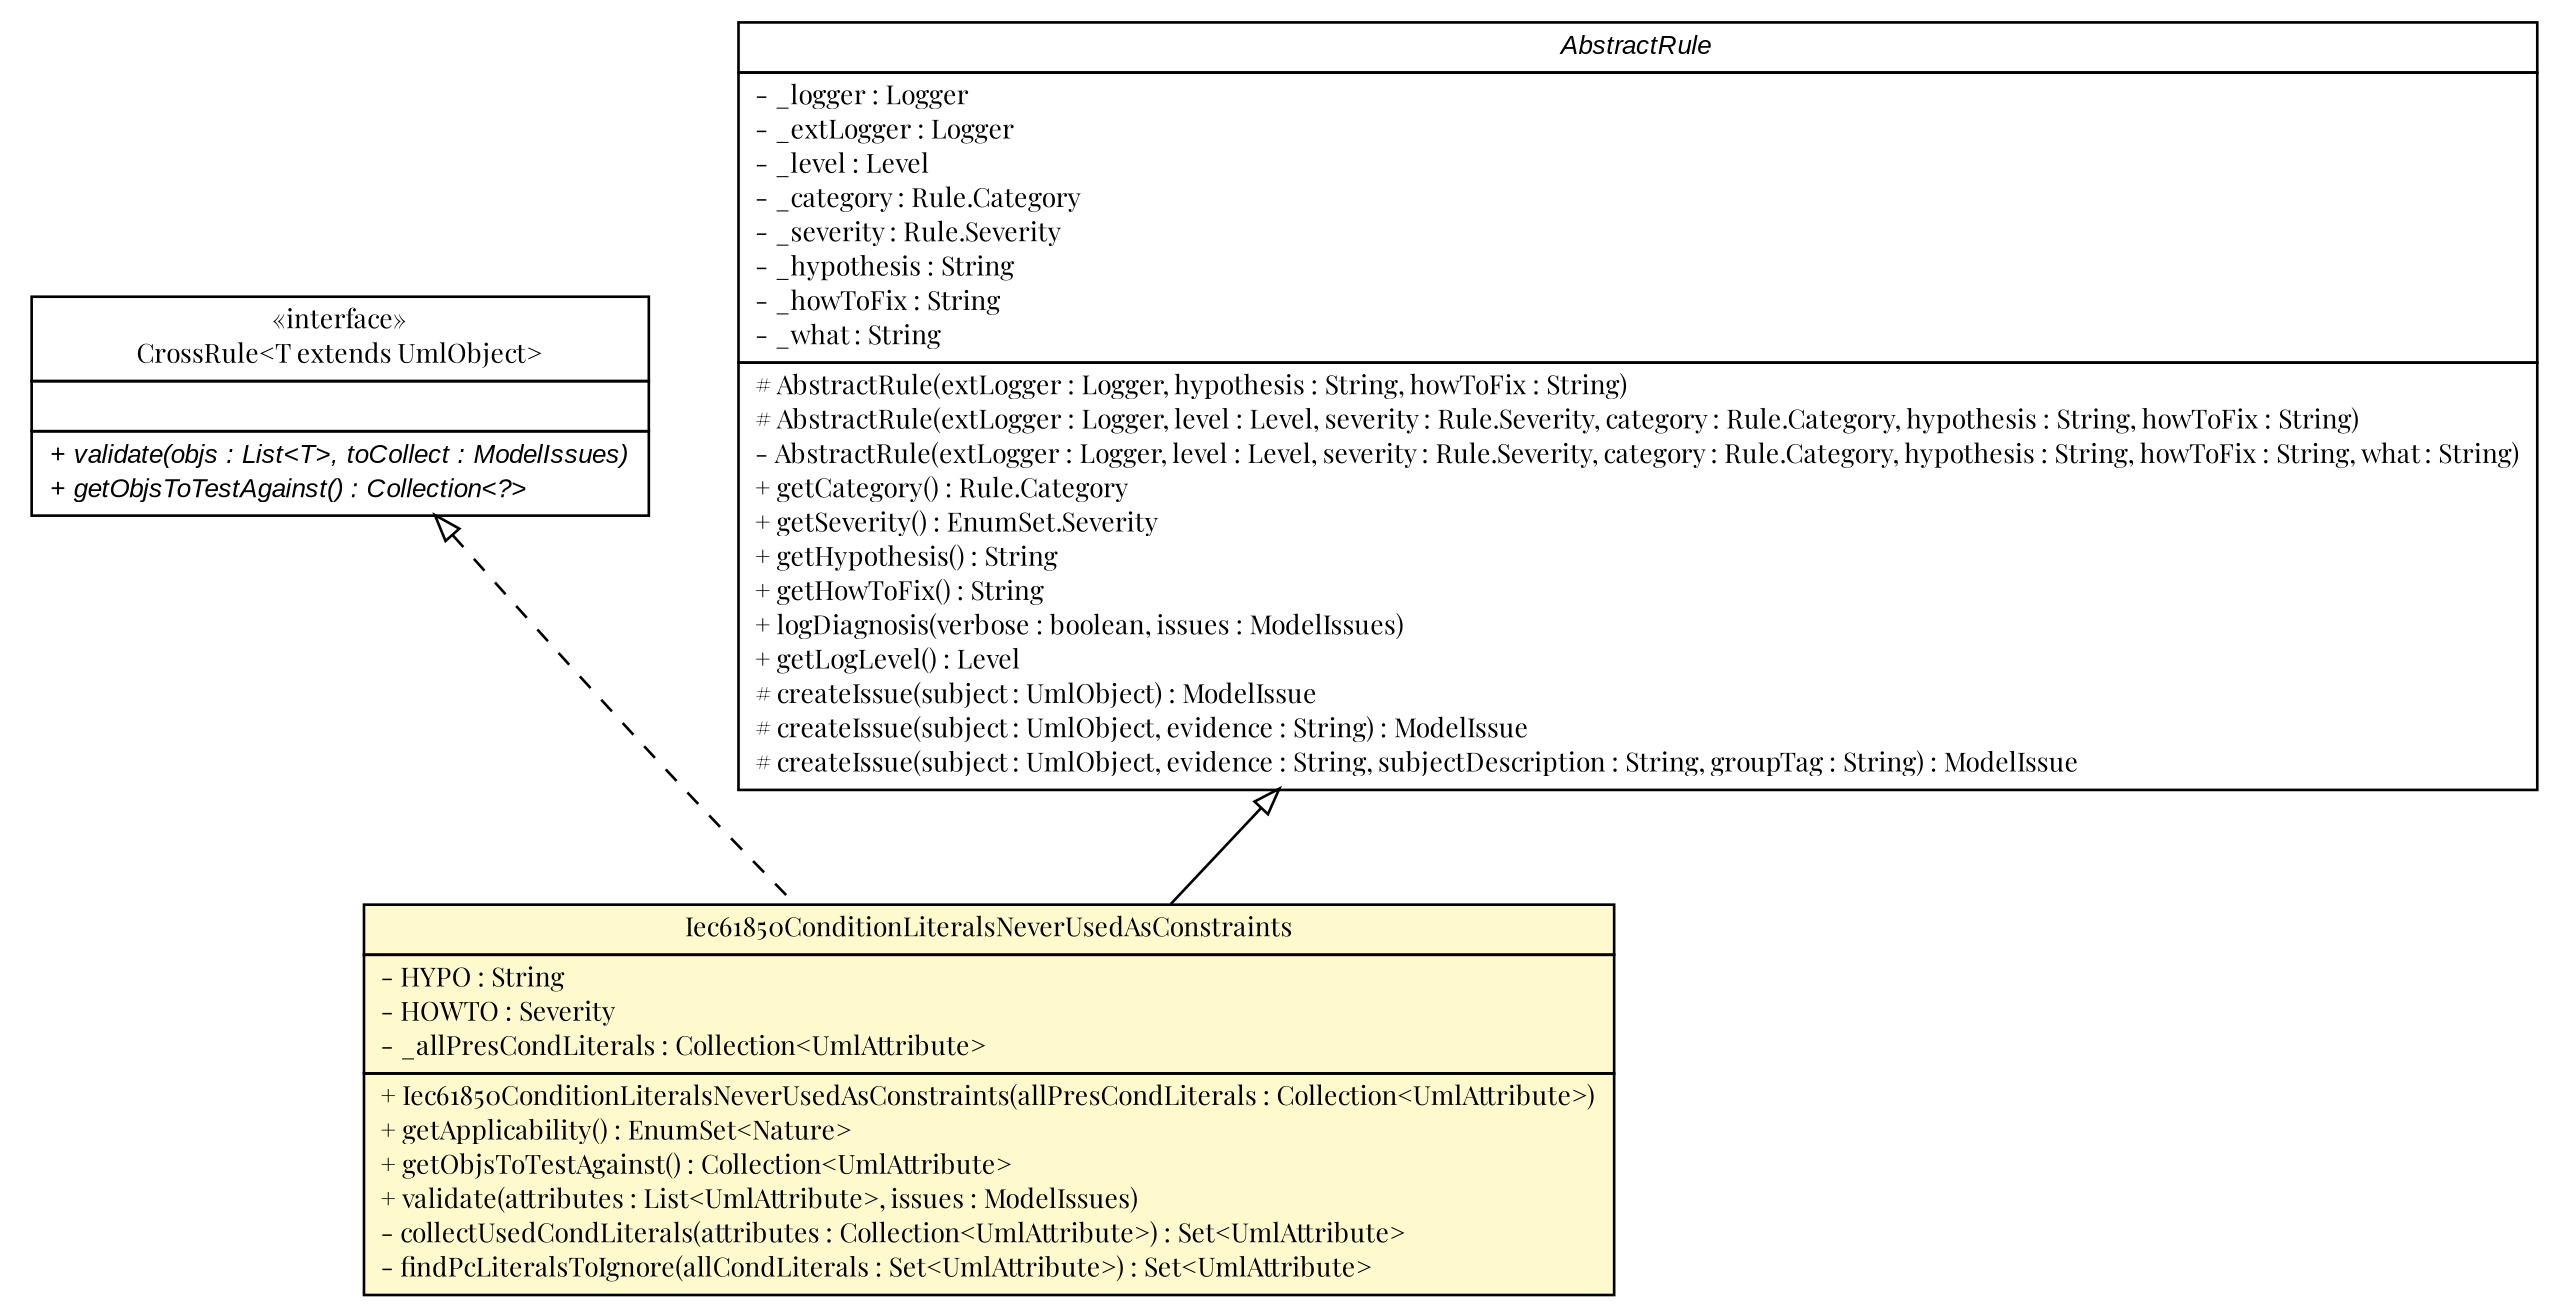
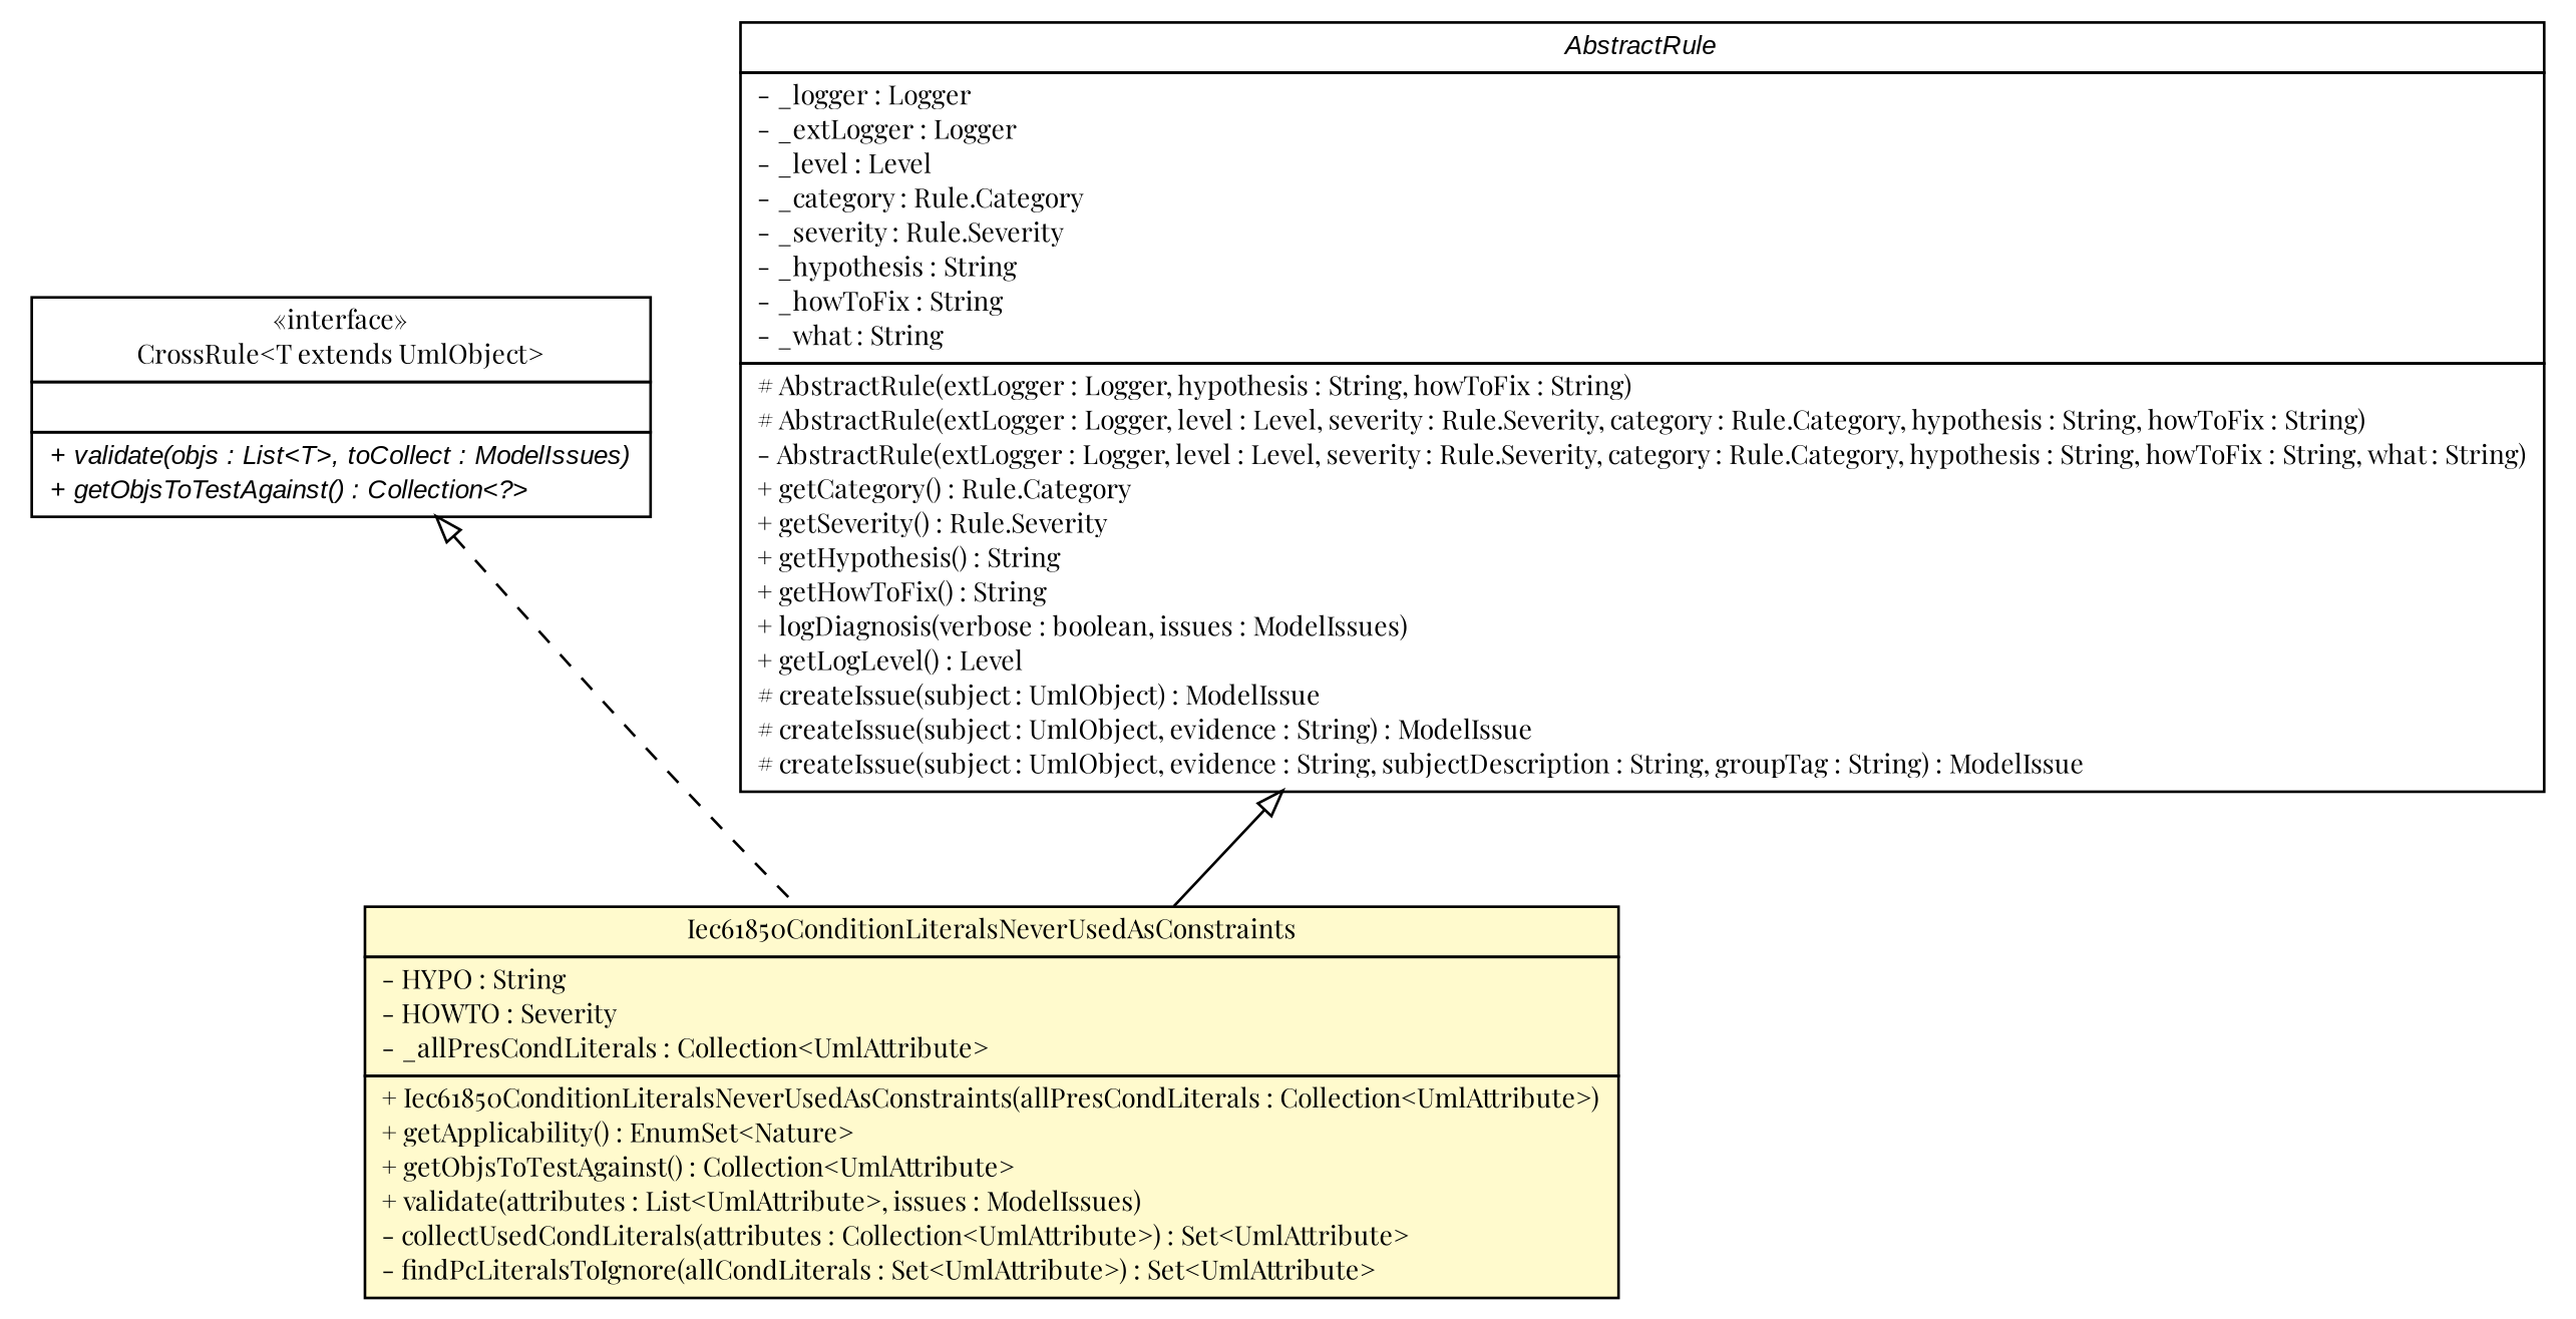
  digraph {
    fontname="Playfair Display"
    nodesep=0.25
    ranksep=0.5
    node [fontcolor=black fontname="Playfair Display" fontsize=10.0 shape=plaintext]
    edge [arrowtail=empty dir=back fontname="Playfair Display" fontsize=10 headport=p labelfontname=arial labelfontsize=10 tailport=p]
    n1 [label=<<table title="org.tanjakostic.jcleancim.validation.CrossRule" border="0" cellborder="1" cellspacing="0" cellpadding="2" port="p" href="./CrossRule.html"> 		<tr><td><table border="0" cellspacing="0" cellpadding="1"> <tr><td align="center" balign="center"> &#171;interface&#187; </td></tr> <tr><td align="center" balign="center"> CrossRule&lt;T extends UmlObject&gt; </td></tr> 		</table></td></tr> 		<tr><td><table border="0" cellspacing="0" cellpadding="1"> <tr><td align="left" balign="left">  </td></tr> 		</table></td></tr> 		<tr><td><table border="0" cellspacing="0" cellpadding="1"> <tr><td align="left" balign="left"><font face="Arial Italic" point-size="10.0"> + validate(objs : List&lt;T&gt;, toCollect : ModelIssues) </font></td></tr> <tr><td align="left" balign="left"><font face="Arial Italic" point-size="10.0"> + getObjsToTestAgainst() : Collection&lt;?&gt; </font></td></tr> 		</table></td></tr> 		</table>>]
    n2 [label=<<table title="org.tanjakostic.jcleancim.validation.AttributeValidator.Iec61850ConditionLiteralsNeverUsedAsConstraints" border="0" cellborder="1" cellspacing="0" cellpadding="2" port="p" bgcolor="lemonChiffon" href="./AttributeValidator.Iec61850ConditionLiteralsNeverUsedAsConstraints.html"> 		<tr><td><table border="0" cellspacing="0" cellpadding="1"> <tr><td align="center" balign="center"> Iec61850ConditionLiteralsNeverUsedAsConstraints </td></tr> 		</table></td></tr> 		<tr><td><table border="0" cellspacing="0" cellpadding="1"> <tr><td align="left" balign="left"> - HYPO : String </td></tr> <tr><td align="left" balign="left"> - HOWTO : Severity </td></tr> <tr><td align="left" balign="left"> - _allPresCondLiterals : Collection&lt;UmlAttribute&gt; </td></tr> 		</table></td></tr> 		<tr><td><table border="0" cellspacing="0" cellpadding="1"> <tr><td align="left" balign="left"> + Iec61850ConditionLiteralsNeverUsedAsConstraints(allPresCondLiterals : Collection&lt;UmlAttribute&gt;) </td></tr> <tr><td align="left" balign="left"> + getApplicability() : EnumSet&lt;Nature&gt; </td></tr> <tr><td align="left" balign="left"> + getObjsToTestAgainst() : Collection&lt;UmlAttribute&gt; </td></tr> <tr><td align="left" balign="left"> + validate(attributes : List&lt;UmlAttribute&gt;, issues : ModelIssues) </td></tr> <tr><td align="left" balign="left"> - collectUsedCondLiterals(attributes : Collection&lt;UmlAttribute&gt;) : Set&lt;UmlAttribute&gt; </td></tr> <tr><td align="left" balign="left"> - findPcLiteralsToIgnore(allCondLiterals : Set&lt;UmlAttribute&gt;) : Set&lt;UmlAttribute&gt; </td></tr> 		</table></td></tr> 		</table>>]
-   n3 [label=<<table title="org.tanjakostic.jcleancim.validation.AbstractRule" border="0" cellborder="1" cellspacing="0" cellpadding="2" port="p" href="./AbstractRule.html"> 		<tr><td><table border="0" cellspacing="0" cellpadding="1"> <tr><td align="center" balign="center"><font face="Arial Italic"> AbstractRule </font></td></tr> 		</table></td></tr> 		<tr><td><table border="0" cellspacing="0" cellpadding="1"> <tr><td align="left" balign="left"> - _logger : Logger </td></tr> <tr><td align="left" balign="left"> - _extLogger : Logger </td></tr> <tr><td align="left" balign="left"> - _level : Level </td></tr> <tr><td align="left" balign="left"> - _category : Rule.Category </td></tr> <tr><td align="left" balign="left"> - _severity : Rule.Severity </td></tr> <tr><td align="left" balign="left"> - _hypothesis : String </td></tr> <tr><td align="left" balign="left"> - _howToFix : String </td></tr> <tr><td align="left" balign="left"> - _what : String </td></tr> 		</table></td></tr> 		<tr><td><table border="0" cellspacing="0" cellpadding="1"> <tr><td align="left" balign="left"> # AbstractRule(extLogger : Logger, hypothesis : String, howToFix : String) </td></tr> <tr><td align="left" balign="left"> # AbstractRule(extLogger : Logger, level : Level, severity : Rule.Severity, category : Rule.Category, hypothesis : String, howToFix : String) </td></tr> <tr><td align="left" balign="left"> - AbstractRule(extLogger : Logger, level : Level, severity : Rule.Severity, category : Rule.Category, hypothesis : String, howToFix : String, what : String) </td></tr> <tr><td align="left" balign="left"> + getCategory() : Rule.Category </td></tr> <tr><td align="left" balign="left"> + getSeverity() : EnumSet.Severity </td></tr> <tr><td align="left" balign="left"> + getHypothesis() : String </td></tr> <tr><td align="left" balign="left"> + getHowToFix() : String </td></tr> <tr><td align="left" balign="left"> + logDiagnosis(verbose : boolean, issues : ModelIssues) </td></tr> <tr><td align="left" balign="left"> + getLogLevel() : Level </td></tr> <tr><td align="left" balign="left"> # createIssue(subject : UmlObject) : ModelIssue </td></tr> <tr><td align="left" balign="left"> # createIssue(subject : UmlObject, evidence : String) : ModelIssue </td></tr> <tr><td align="left" balign="left"> # createIssue(subject : UmlObject, evidence : String, subjectDescription : String, groupTag : String) : ModelIssue </td></tr> 		</table></td></tr> 		</table>>]
+   n3 [label=<<table title="org.tanjakostic.jcleancim.validation.AbstractRule" border="0" cellborder="1" cellspacing="0" cellpadding="2" port="p" href="./AbstractRule.html"> 		<tr><td><table border="0" cellspacing="0" cellpadding="1"> <tr><td align="center" balign="center"><font face="Arial Italic"> AbstractRule </font></td></tr> 		</table></td></tr> 		<tr><td><table border="0" cellspacing="0" cellpadding="1"> <tr><td align="left" balign="left"> - _logger : Logger </td></tr> <tr><td align="left" balign="left"> - _extLogger : Logger </td></tr> <tr><td align="left" balign="left"> - _level : Level </td></tr> <tr><td align="left" balign="left"> - _category : Rule.Category </td></tr> <tr><td align="left" balign="left"> - _severity : Rule.Severity </td></tr> <tr><td align="left" balign="left"> - _hypothesis : String </td></tr> <tr><td align="left" balign="left"> - _howToFix : String </td></tr> <tr><td align="left" balign="left"> - _what : String </td></tr> 		</table></td></tr> 		<tr><td><table border="0" cellspacing="0" cellpadding="1"> <tr><td align="left" balign="left"> # AbstractRule(extLogger : Logger, hypothesis : String, howToFix : String) </td></tr> <tr><td align="left" balign="left"> # AbstractRule(extLogger : Logger, level : Level, severity : Rule.Severity, category : Rule.Category, hypothesis : String, howToFix : String) </td></tr> <tr><td align="left" balign="left"> - AbstractRule(extLogger : Logger, level : Level, severity : Rule.Severity, category : Rule.Category, hypothesis : String, howToFix : String, what : String) </td></tr> <tr><td align="left" balign="left"> + getCategory() : Rule.Category </td></tr> <tr><td align="left" balign="left"> + getSeverity() : Rule.Severity </td></tr> <tr><td align="left" balign="left"> + getHypothesis() : String </td></tr> <tr><td align="left" balign="left"> + getHowToFix() : String </td></tr> <tr><td align="left" balign="left"> + logDiagnosis(verbose : boolean, issues : ModelIssues) </td></tr> <tr><td align="left" balign="left"> + getLogLevel() : Level </td></tr> <tr><td align="left" balign="left"> # createIssue(subject : UmlObject) : ModelIssue </td></tr> <tr><td align="left" balign="left"> # createIssue(subject : UmlObject, evidence : String) : ModelIssue </td></tr> <tr><td align="left" balign="left"> # createIssue(subject : UmlObject, evidence : String, subjectDescription : String, groupTag : String) : ModelIssue </td></tr> 		</table></td></tr> 		</table>>]
    n1 -> n2 [style=dashed]
    n3 -> n2
  }
